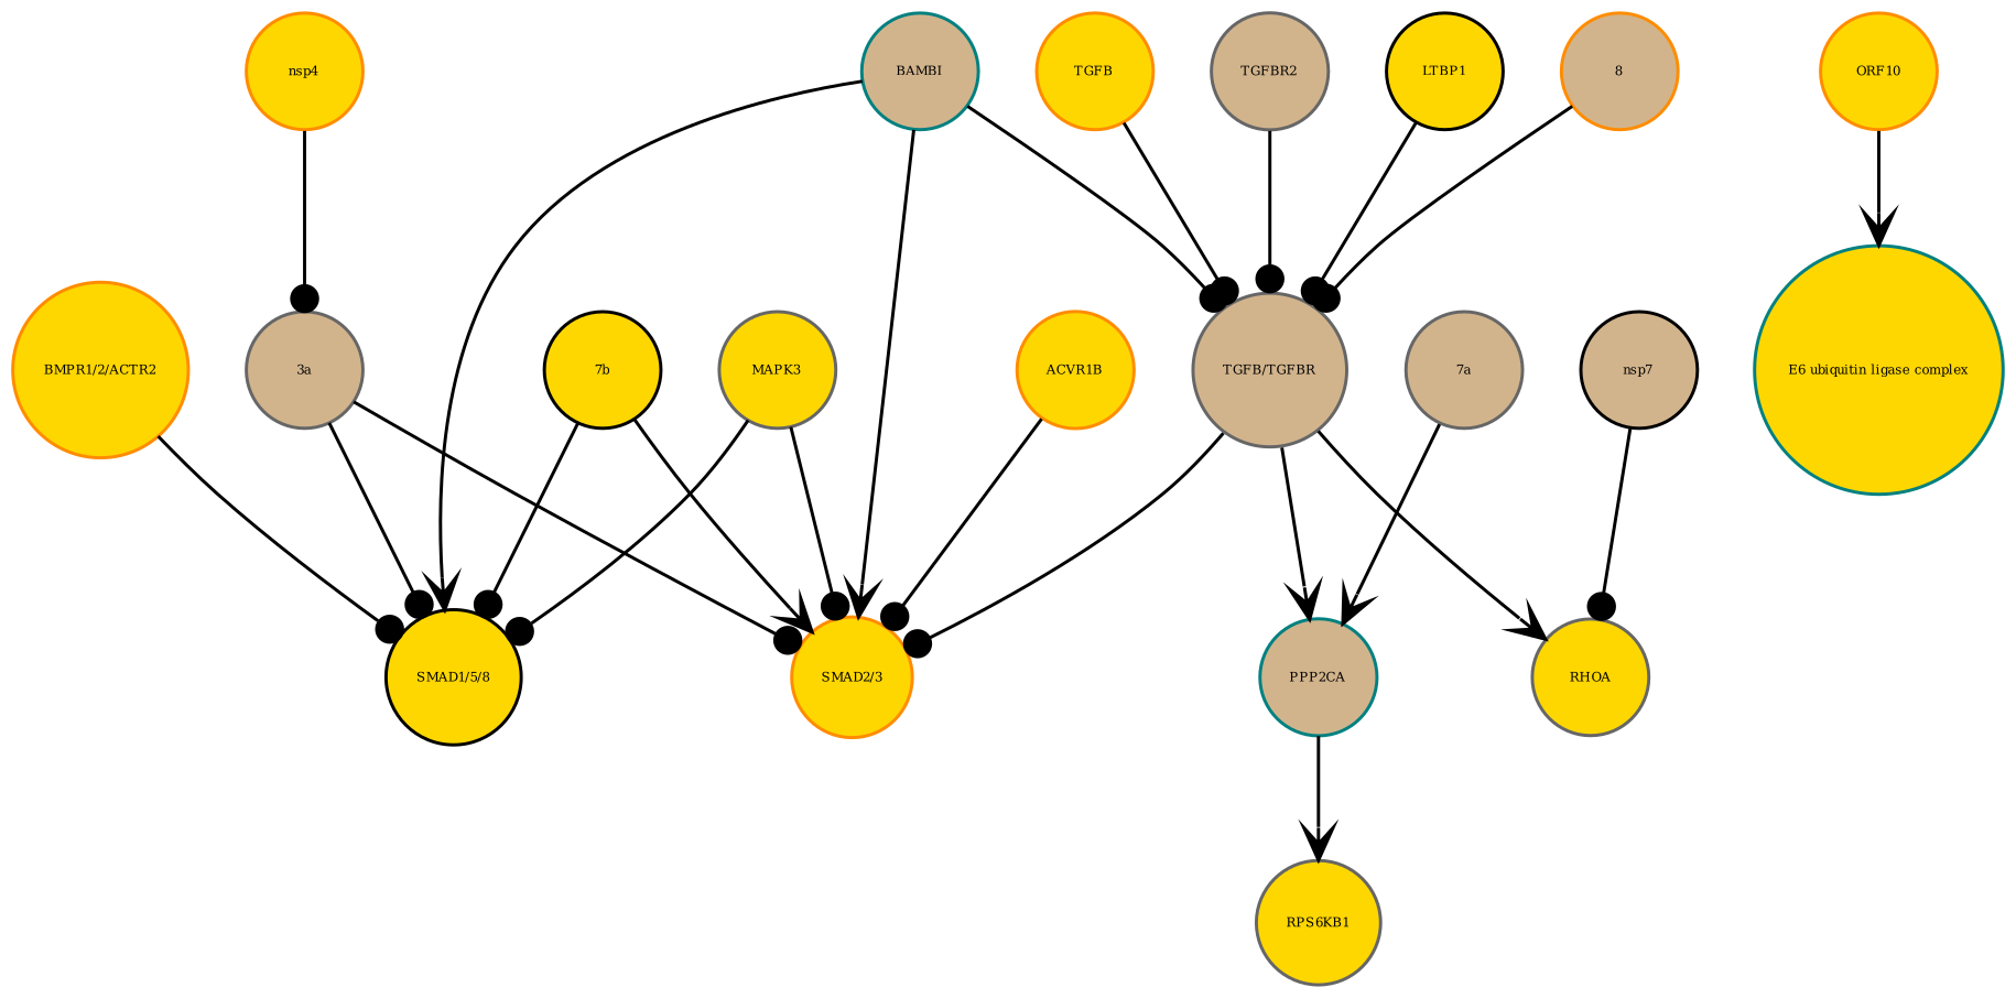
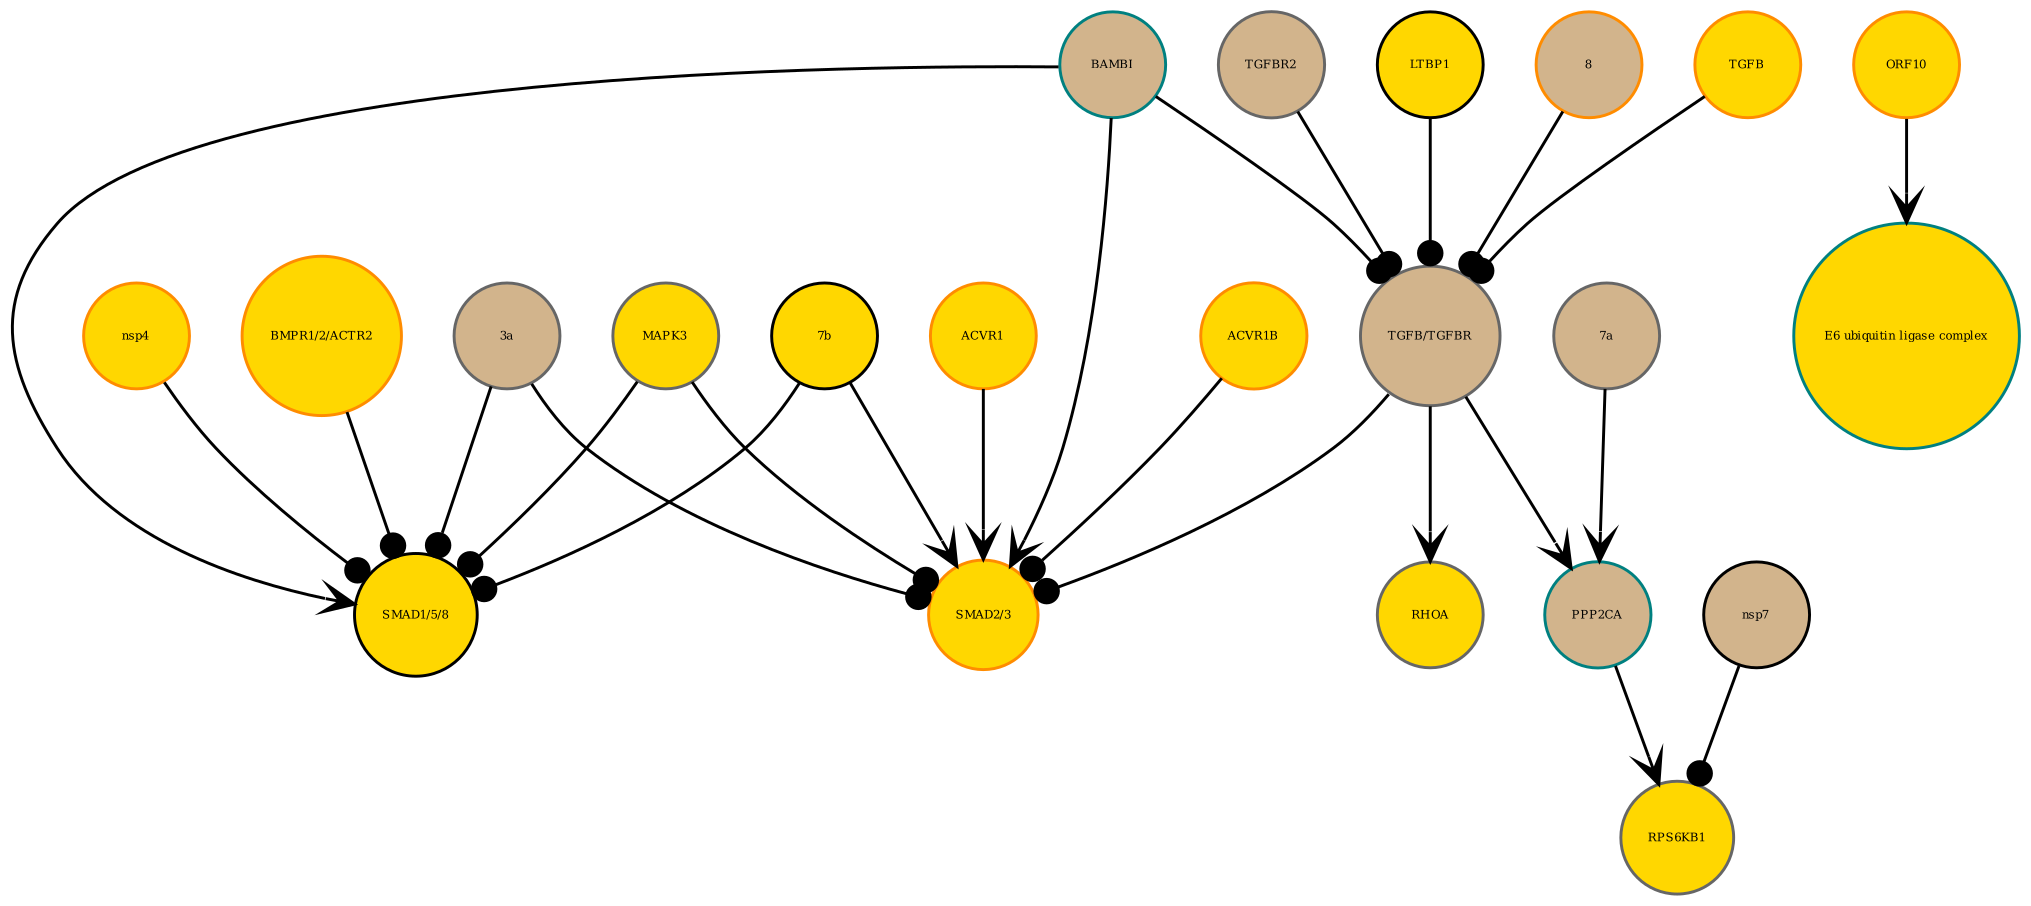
  strict digraph {
    node [bipartite=0 cls=macromolecule color=darkorange fillcolor=gold fontsize=4 shape=circle style=filled]
    edge [arrowhead=dot interaction_type=stimulation annotation="urn_miriam_doi_10.1101%2F2020.06.17.156455"]
    n1 [cls=complex color=black label="SMAD1/5/8"]
    n2 [cls=complex label="SMAD2/3"]
    n3 [color=teal fillcolor=tan label=PPP2CA]
    n4 [color=gray40 label=RPS6KB1]
    n5 [color=black label=LTBP1]
    n6 [cls=complex color=gray40 fillcolor=tan label="TGFB/TGFBR"]
    n7 [color=gray40 label=RHOA]
    n8 [color=gray40 fillcolor=tan label="3a"]
    n9 [color=gray40 fillcolor=tan label="7a"]
    n10 [label=ORF10]
    n11 [cls=complex color=teal label="E6 ubiquitin ligase complex"]
    n12 [color=teal fillcolor=tan label=BAMBI]
    n13 [color=gray40 label=MAPK3]
    n14 [color=black fillcolor=tan label=nsp7]
    n15 [label=nsp4]
    n16 [fillcolor=tan label=8]
    n17 [label=TGFB]
    n18 [color=black label="7b"]
    n19 [label=ACVR1B]
+   n20 [label=ACVR1]
    n21 [color=gray40 fillcolor=tan label=TGFBR2]
    n22 [cls=complex label="BMPR1/2/ACTR2"]
    n3 -> n4 [arrowhead=vee interaction_type=catalysis annotation=""]
    n5 -> n6 [interaction_type=inhibition]
    n6 -> n2
    n6 -> n3 [annotation="urn_miriam_doi_10.1101%2F2020.03.31.019216" arrowhead=vee]
    n6 -> n7 [arrowhead=vee]
    n8 -> n1
    n8 -> n2
    n9 -> n3 [annotation="urn_miriam_doi_10.1101%2F2020.03.31.019216" arrowhead=vee]
    n10 -> n11 [arrowhead=vee interaction_type=production annotation=""]
    n12 -> n1 [arrowhead=vee interaction_type=inhibition]
    n12 -> n2 [arrowhead=vee interaction_type=inhibition]
    n12 -> n6 [interaction_type=inhibition]
    n13 -> n1 [interaction_type=inhibition]
    n13 -> n2 [interaction_type=inhibition]
-   n14 -> n7
-   n15 -> n8
+   n14 -> n4
+   n15 -> n1
    n16 -> n6
    n17 -> n6 [interaction_type=production annotation=""]
    n18 -> n1
    n18 -> n2 [arrowhead=vee]
    n19 -> n2 [interaction_type=catalysis]
+   n20 -> n2 [arrowhead=vee interaction_type=catalysis]
    n21 -> n6 [interaction_type=production annotation=""]
    n22 -> n1 [interaction_type=catalysis]
  }
